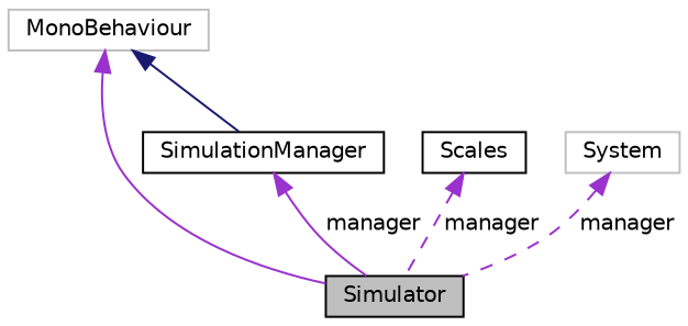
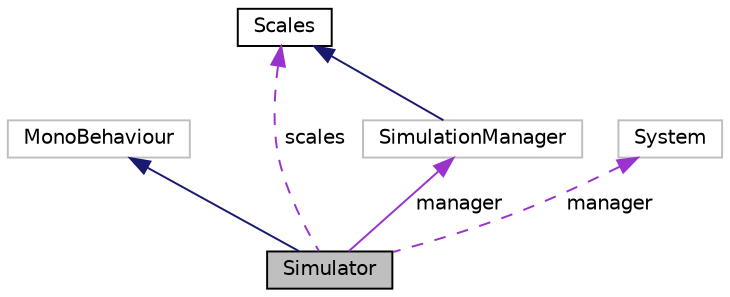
  digraph {
    node [color=black fillcolor=white fontname=Helvetica fontsize=10 shape=record style=filled]
    edge [color=darkorchid3 dir=back fontname=Helvetica fontsize=10 labelfontname=Helvetica labelfontsize=10 style=solid]
    n1 [fillcolor=grey75 fontcolor=black height=0.2 label=Simulator width=0.4]
    n2 [color=grey75 height=0.2 label=MonoBehaviour width=0.4]
-   n3 [height=0.2 label=SimulationManager width=0.4]
+   n3 [color=grey75 height=0.2 label=SimulationManager width=0.4]
    n4 [height=0.2 label=Scales width=0.4]
    n5 [color=grey75 height=0.2 label=System width=0.4]
-   n2 -> n1
-   n2 -> n3 [color=midnightblue]
+   n2 -> n1 [color=midnightblue]
+   n4 -> n3 [color=midnightblue]
    n3 -> n1 [label=" manager"]
-   n4 -> n1 [label=" manager" style=dashed]
+   n4 -> n1 [label=" scales" style=dashed]
    n5 -> n1 [label=" manager" style=dashed]
  }
